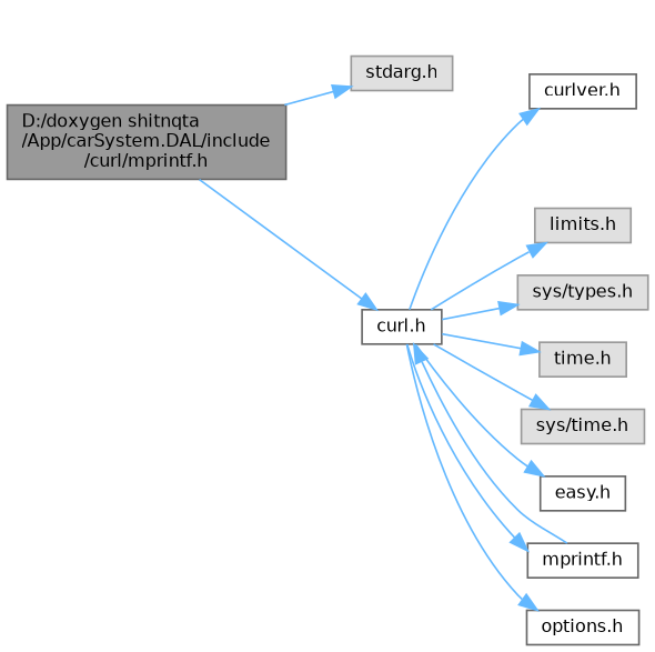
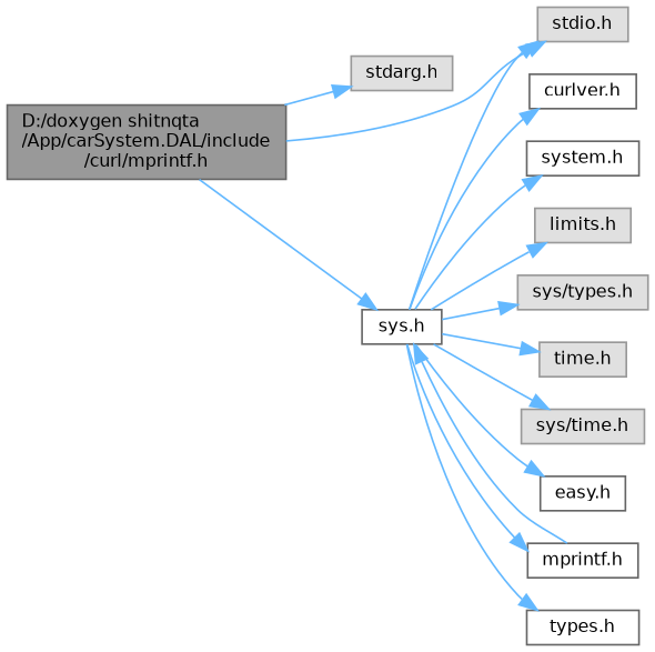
  digraph {
    rankdir=LR
    node [color=grey60 fillcolor="#E0E0E0" fontname=Helvetica fontsize=10 shape=box style=filled]
    edge [color=steelblue1 fontname=Helvetica fontsize=10 labelfontname=Helvetica labelfontsize=10 style=solid]
    n1 [color=gray40 fillcolor=grey60 fontcolor=black height=0.2 label="D:/doxygen shitnqta\l/App/carSystem.DAL/include\l/curl/mprintf.h" width=0.4]
    n2 [height=0.2 label="stdarg.h" width=0.4]
-   n4 [color=grey40 fillcolor=white height=0.2 label="curl.h" width=0.4]
+   n3 [height=0.2 label="stdio.h" width=0.4]
+   n4 [color=grey40 fillcolor=white height=0.2 label="sys.h" width=0.4]
    n5 [color=grey40 fillcolor=white height=0.2 label="curlver.h" width=0.4]
+   n6 [color=grey40 fillcolor=white height=0.2 label="system.h" width=0.4]
    n7 [height=0.2 label="limits.h" width=0.4]
    n8 [height=0.2 label="sys/types.h" width=0.4]
    n9 [height=0.2 label="time.h" width=0.4]
    n10 [height=0.2 label="sys/time.h" width=0.4]
    n11 [color=grey40 fillcolor=white height=0.2 label="easy.h" width=0.4]
    n12 [color=grey40 fillcolor=white height=0.2 label="mprintf.h" width=0.4]
-   n13 [color=grey40 fillcolor=white height=0.2 label="options.h" width=0.4]
+   n13 [color=grey40 fillcolor=white height=0.2 label="types.h" width=0.4]
    n1 -> n2
+   n1 -> n3
    n1 -> n4
+   n4 -> n3
    n4 -> n5
+   n4 -> n6
    n4 -> n7
    n4 -> n8
    n4 -> n9
    n4 -> n10
    n4 -> n11
    n4 -> n12
    n4 -> n13
    n12 -> n4
  }
